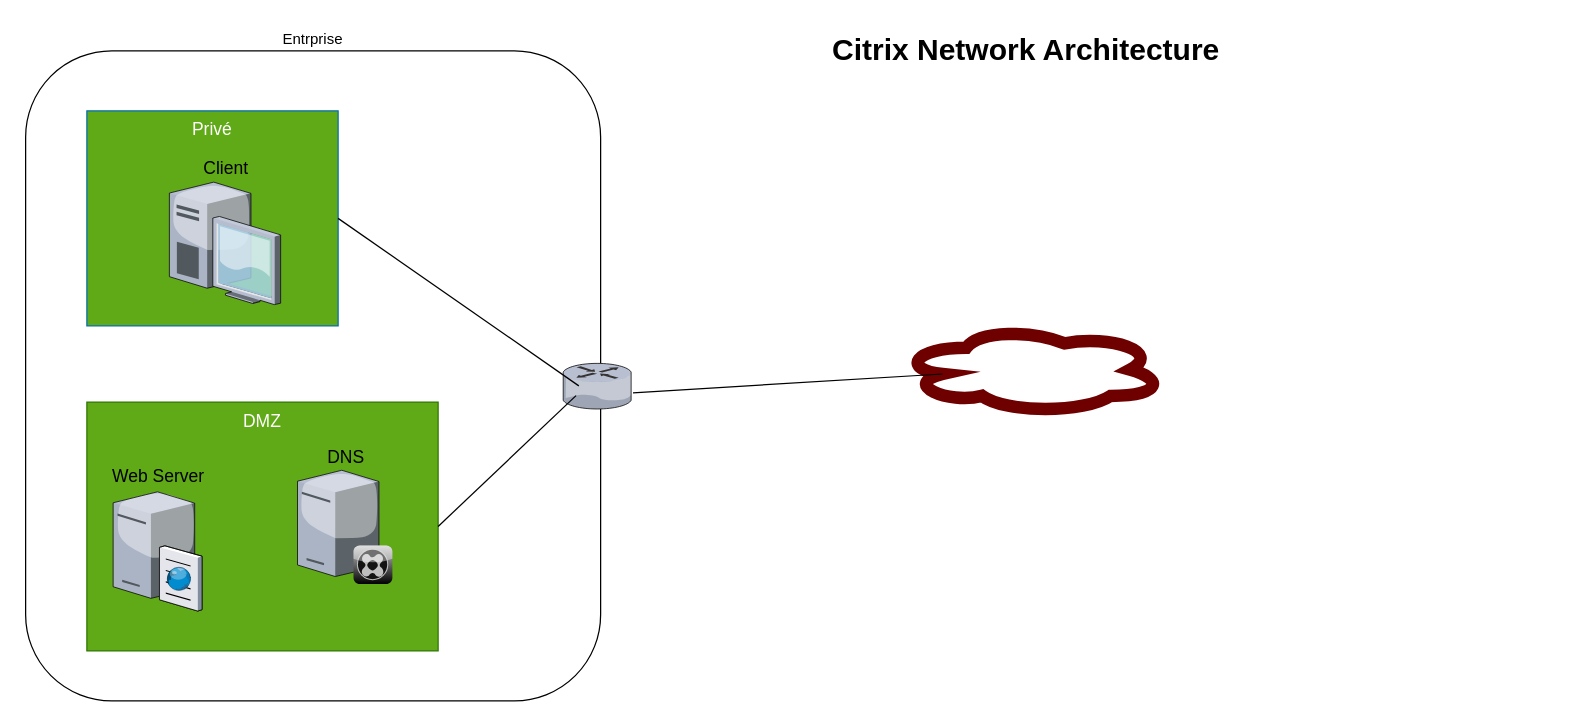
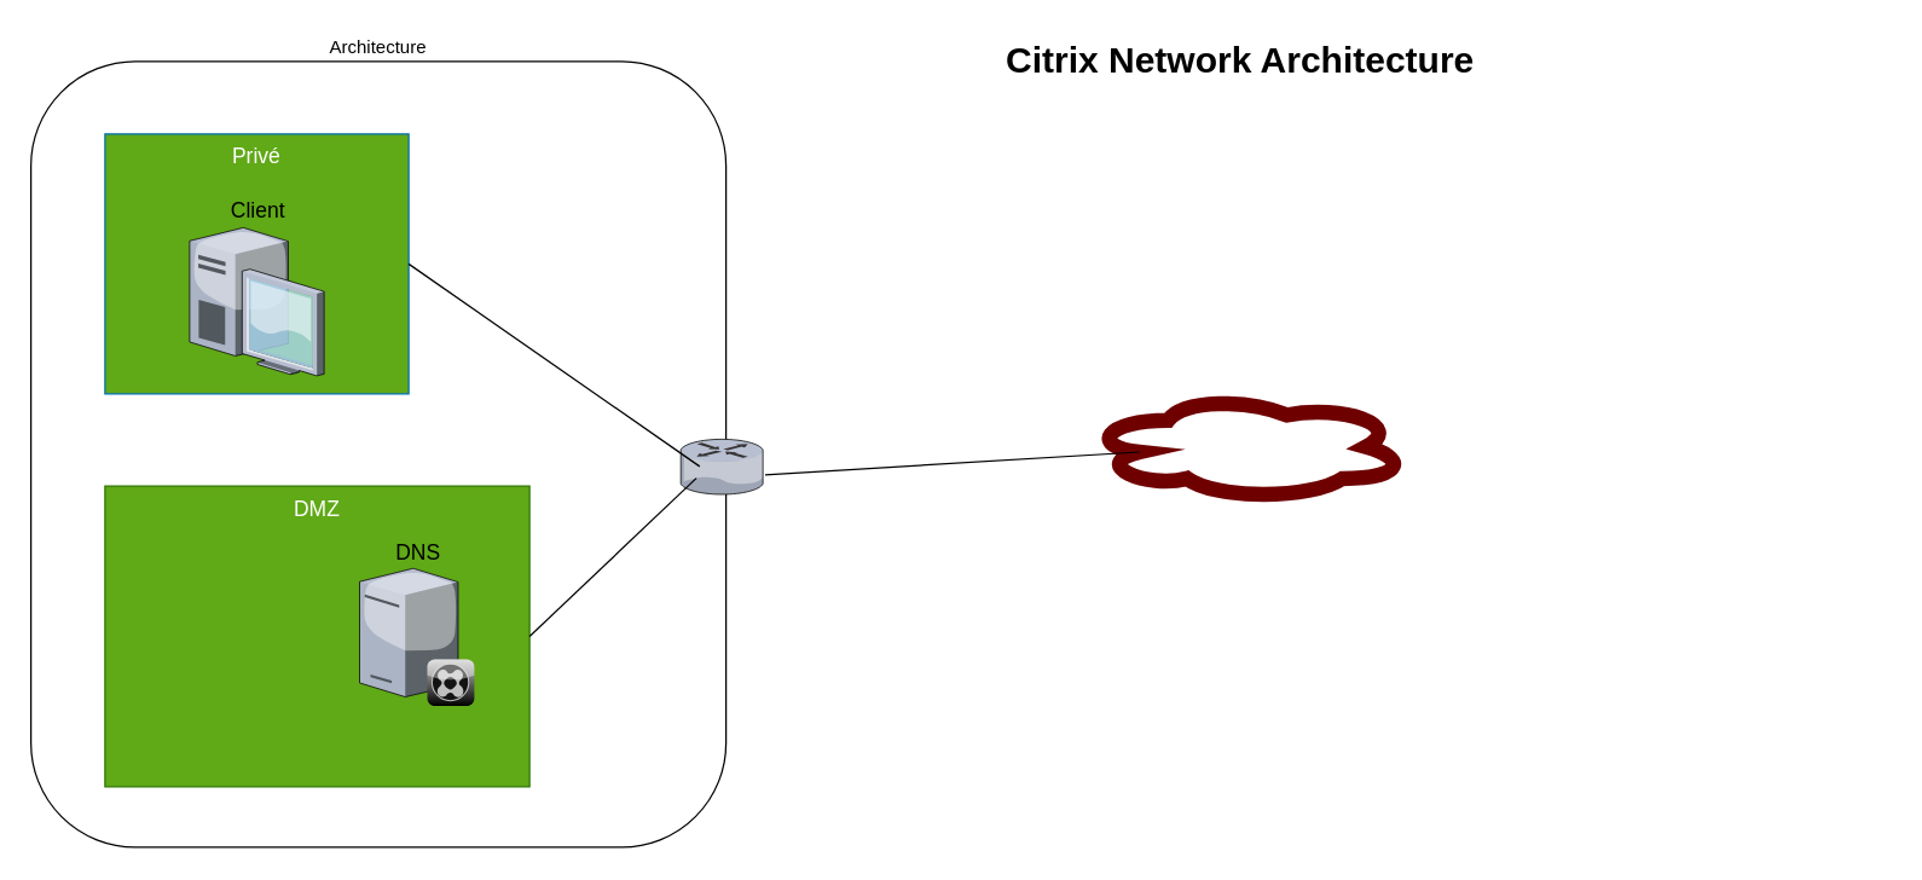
  <mxCell id="0" style=";html=1;" />
  <mxCell id="1" style=";html=1;" parent="0" />
- <mxCell id="2" value="Entrprise" style="rounded=1;whiteSpace=wrap;html=1;fillColor=none;labelPosition=center;verticalLabelPosition=top;align=center;verticalAlign=bottom;" vertex="1" parent="1"><mxGeometry x="20" y="40" width="460" height="520" as="geometry" /></mxCell>
+ <mxCell id="2" value="Architecture" style="rounded=1;whiteSpace=wrap;html=1;fillColor=none;labelPosition=center;verticalLabelPosition=top;align=center;verticalAlign=bottom;" vertex="1" parent="1"><mxGeometry x="20" y="40" width="460" height="520" as="geometry" /></mxCell>
  <mxCell id="3" value="DMZ" style="whiteSpace=wrap;html=1;fillColor=#60a917;fontSize=14;strokeColor=#2D7600;verticalAlign=top;fontColor=#ffffff;" parent="1" vertex="1"><mxGeometry x="69" y="321" width="281" height="199" as="geometry" /></mxCell>
  <mxCell id="4" value="Privé&lt;div&gt;&lt;br&gt;&lt;/div&gt;" style="whiteSpace=wrap;html=1;fillColor=#60a917;fontSize=14;strokeColor=#006EAF;verticalAlign=top;fontColor=#ffffff;" parent="1" vertex="1"><mxGeometry x="69" y="88" width="201" height="172" as="geometry" /></mxCell>
- <mxCell id="5" value="Client" style="verticalLabelPosition=top;aspect=fixed;html=1;verticalAlign=bottom;strokeColor=none;shape=mxgraph.citrix.desktop;fillColor=#66B2FF;gradientColor=#0066CC;fontSize=14;labelPosition=center;align=center;" parent="1" vertex="1"><mxGeometry x="135" y="145" width="89" height="98" as="geometry" /></mxCell>
+ <mxCell id="5" value="Client" style="verticalLabelPosition=top;aspect=fixed;html=1;verticalAlign=bottom;strokeColor=none;shape=mxgraph.citrix.desktop;fillColor=#66B2FF;gradientColor=#0066CC;fontSize=14;labelPosition=center;align=center;" parent="1" vertex="1"><mxGeometry x="125" y="150" width="89" height="98" as="geometry" /></mxCell>
  <mxCell id="6" value="" style="verticalLabelPosition=bottom;aspect=fixed;html=1;verticalAlign=top;strokeColor=none;shape=mxgraph.citrix.router;fillColor=#66B2FF;gradientColor=#0066CC;fontSize=14;" parent="1" vertex="1"><mxGeometry x="450" y="290" width="55" height="36.5" as="geometry" /></mxCell>
- <mxCell id="7" value="Web Server" style="verticalLabelPosition=top;aspect=fixed;html=1;verticalAlign=bottom;strokeColor=none;shape=mxgraph.citrix.cache_server;fillColor=#66B2FF;gradientColor=#0066CC;fontSize=14;labelPosition=center;align=center;" parent="1" vertex="1"><mxGeometry x="90" y="390.5" width="71" height="97.5" as="geometry" /></mxCell>
  <mxCell id="8" value="Citrix Network Architecture" style="text;strokeColor=none;fillColor=none;html=1;fontSize=24;fontStyle=1;verticalAlign=middle;align=center;" parent="1" vertex="1"><mxGeometry x="389" y="20" width="861" height="40" as="geometry" /></mxCell>
  <mxCell id="9" value="DNS" style="verticalLabelPosition=top;aspect=fixed;html=1;verticalAlign=bottom;strokeColor=none;shape=mxgraph.citrix.xenclient_synchronizer;fillColor=#CCCCCC;gradientColor=#000000;gradientDirection=south;fontSize=14;labelPosition=center;align=center;" parent="1" vertex="1"><mxGeometry x="237.5" y="375.5" width="76" height="91" as="geometry" /></mxCell>
  <mxCell id="10" value="" style="endArrow=none;html=1;rounded=0;entryX=1;entryY=0.5;entryDx=0;entryDy=0;exitX=0.228;exitY=0.493;exitDx=0;exitDy=0;exitPerimeter=0;" edge="1" parent="1" source="6" target="4"><mxGeometry width="50" height="50" relative="1" as="geometry"><mxPoint x="530" y="360" as="sourcePoint" /><mxPoint x="580" y="310" as="targetPoint" /></mxGeometry></mxCell>
  <mxCell id="11" value="" style="endArrow=none;html=1;rounded=0;entryX=0.188;entryY=0.706;entryDx=0;entryDy=0;entryPerimeter=0;exitX=1;exitY=0.5;exitDx=0;exitDy=0;" edge="1" parent="1" source="3" target="6"><mxGeometry width="50" height="50" relative="1" as="geometry"><mxPoint x="530" y="360" as="sourcePoint" /><mxPoint x="580" y="310" as="targetPoint" /></mxGeometry></mxCell>
  <mxCell id="12" value="&lt;font style=&quot;font-size: 28px;&quot;&gt;WAN&lt;/font&gt;" style="ellipse;shape=cloud;whiteSpace=wrap;html=1;fillColor=none;fontColor=#ffffff;strokeColor=#6F0000;strokeWidth=10;" vertex="1" parent="1"><mxGeometry x="720" y="260" width="210" height="70" as="geometry" /></mxCell>
  <mxCell id="13" value="" style="endArrow=none;html=1;rounded=0;exitX=1.016;exitY=0.645;exitDx=0;exitDy=0;exitPerimeter=0;entryX=0.16;entryY=0.55;entryDx=0;entryDy=0;entryPerimeter=0;" edge="1" parent="1" source="6" target="12"><mxGeometry width="50" height="50" relative="1" as="geometry"><mxPoint x="530" y="350" as="sourcePoint" /><mxPoint x="580" y="300" as="targetPoint" /></mxGeometry></mxCell>
